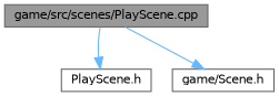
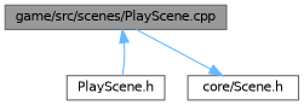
  digraph {
    node [color=grey40 fillcolor=white fontname=Helvetica fontsize=10 shape=box style=filled]
    edge [color=steelblue1 fontname=Helvetica fontsize=10 labelfontname=Helvetica labelfontsize=10 style=solid]
    n1 [color=gray40 fillcolor=grey60 fontcolor=black height=0.2 label="game/src/scenes/PlayScene.cpp" width=0.4]
    n2 [height=0.2 label="PlayScene.h" width=0.4]
-   n3 [height=0.2 label="game/Scene.h" width=0.4]
-   n1 -> n2
+   n3 [height=0.2 label="core/Scene.h" width=0.4]
+   n2 -> n1
    n1 -> n3
  }
